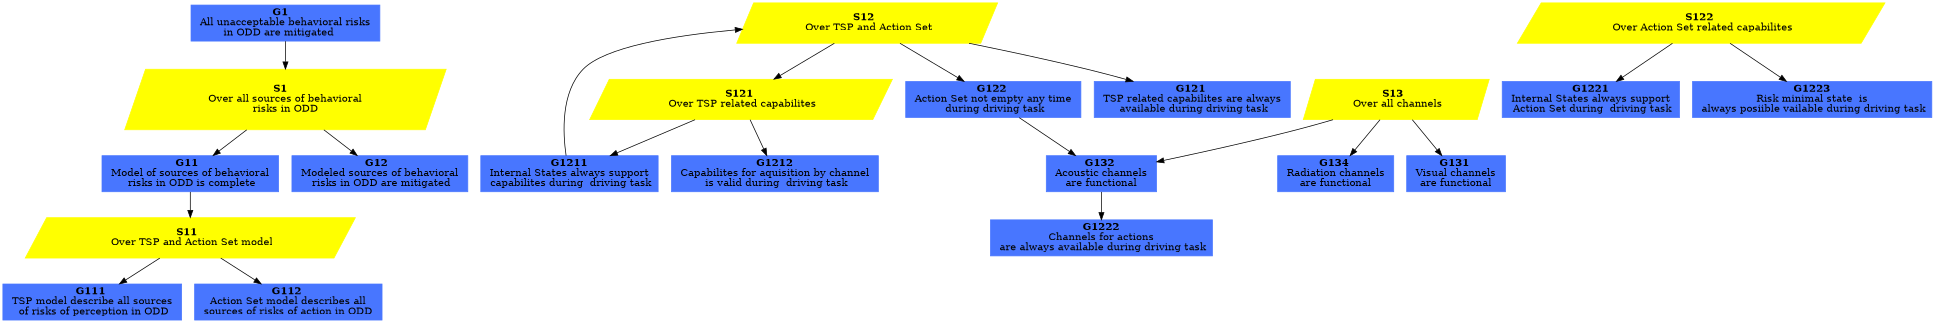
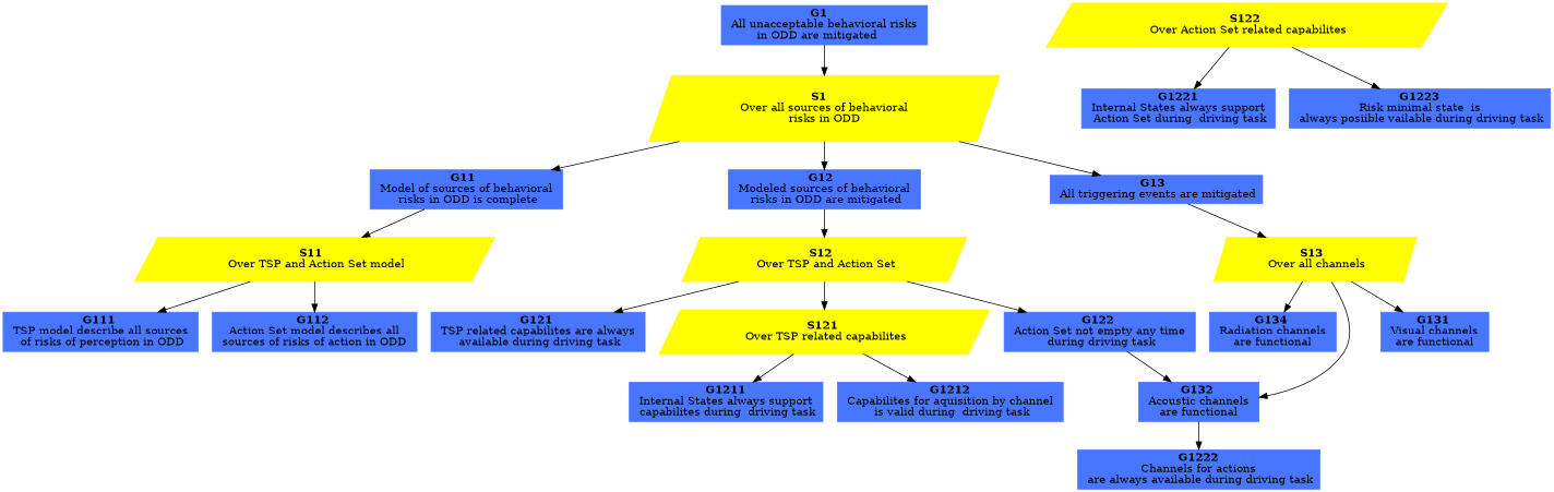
  digraph {
    node [color=royalblue1 shape=box style=filled]
    n1 [label=<<b>G1   </b><br/> All unacceptable behavioral risks <br/>in ODD are mitigated    >]
    n2 [color=yellow label=<<b>S1   </b><br/> Over all sources of behavioral <br/> risks in ODD > margin="0.001, 0.001" shape=polygon sides=4 skew=0.14]
    n3 [label=<<b>G11  </b><br/> Model of sources of behavioral <br/> risks in ODD is complete>]
    n4 [label=<<b>G12  </b><br/> Modeled sources of behavioral <br/> risks in ODD are mitigated>]
+   n5 [label=<<b>G13  </b><br/> All triggering events are mitigated>]
    n6 [color=yellow label=<<b>S11  </b><br/> Over TSP and Action Set model> margin="0.001, 0.001" shape=polygon sides=4 skew=0.14]
    n7 [color=yellow label=<<b>S12  </b><br/> Over TSP and Action Set> margin="0.001, 0.001" shape=polygon sides=4 skew=0.14]
    n8 [color=yellow label=<<b>S13  </b><br/> Over all channels> margin="0.001, 0.001" shape=polygon sides=4 skew=0.14]
    n9 [label=<<b>G111 </b><br/> TSP model describe all sources <br/> of risks of perception in ODD>]
    n10 [label=<<b>G112 </b><br/> Action Set model describes all <br/> sources of risks of action in ODD >]
    n11 [label=<<b>G121 </b><br/> TSP related capabilites are always <br/> available during driving task>]
    n12 [label=<<b>G122 </b><br/> Action Set not empty any time <br/> during driving task>]
    n13 [color=yellow label=<<b>S121 </b><br/> Over TSP related capabilites> margin="0.001, 0.001" shape=polygon sides=4 skew=0.14]
    n14 [label=<<b>G132 </b><br/> Acoustic channels <br/>are functional>]
    n15 [label=<<b>G1211</b><br/> Internal States always support <br/> capabilites during  driving task>]
    n16 [label=<<b>G1212</b><br/> Capabilites for aquisition by channel <br/> is valid during  driving task>]
    n17 [color=yellow label=<<b>S122 </b><br/> Over Action Set related capabilites> margin="0.001, 0.001" shape=polygon sides=4 skew=0.14]
    n18 [label=<<b>G1221</b><br/> Internal States always support <br/> Action Set during  driving task>]
    n19 [label=<<b>G1223</b><br/> Risk minimal state  is <br/> always posiible vailable during driving task>]
    n20 [label=<<b>G1222</b><br/> Channels for actions <br/> are always available during driving task>]
    n21 [label=<<b>G131 </b><br/> Visual channels <br/>are functional>]
    n22 [label=<<b>G134 </b><br/> Radiation channels <br/>are functional>]
    n1 -> n2
    n2 -> n3
    n2 -> n4
+   n2 -> n5
    n3 -> n6
-   n15 -> n7
+   n4 -> n7
+   n5 -> n8
    n6 -> n9
    n6 -> n10
    n7 -> n11
    n7 -> n12
    n7 -> n13
    n8 -> n14
    n8 -> n21
    n8 -> n22
    n12 -> n14
    n13 -> n15
    n13 -> n16
    n14 -> n20
    n17 -> n18
    n17 -> n19
  }
